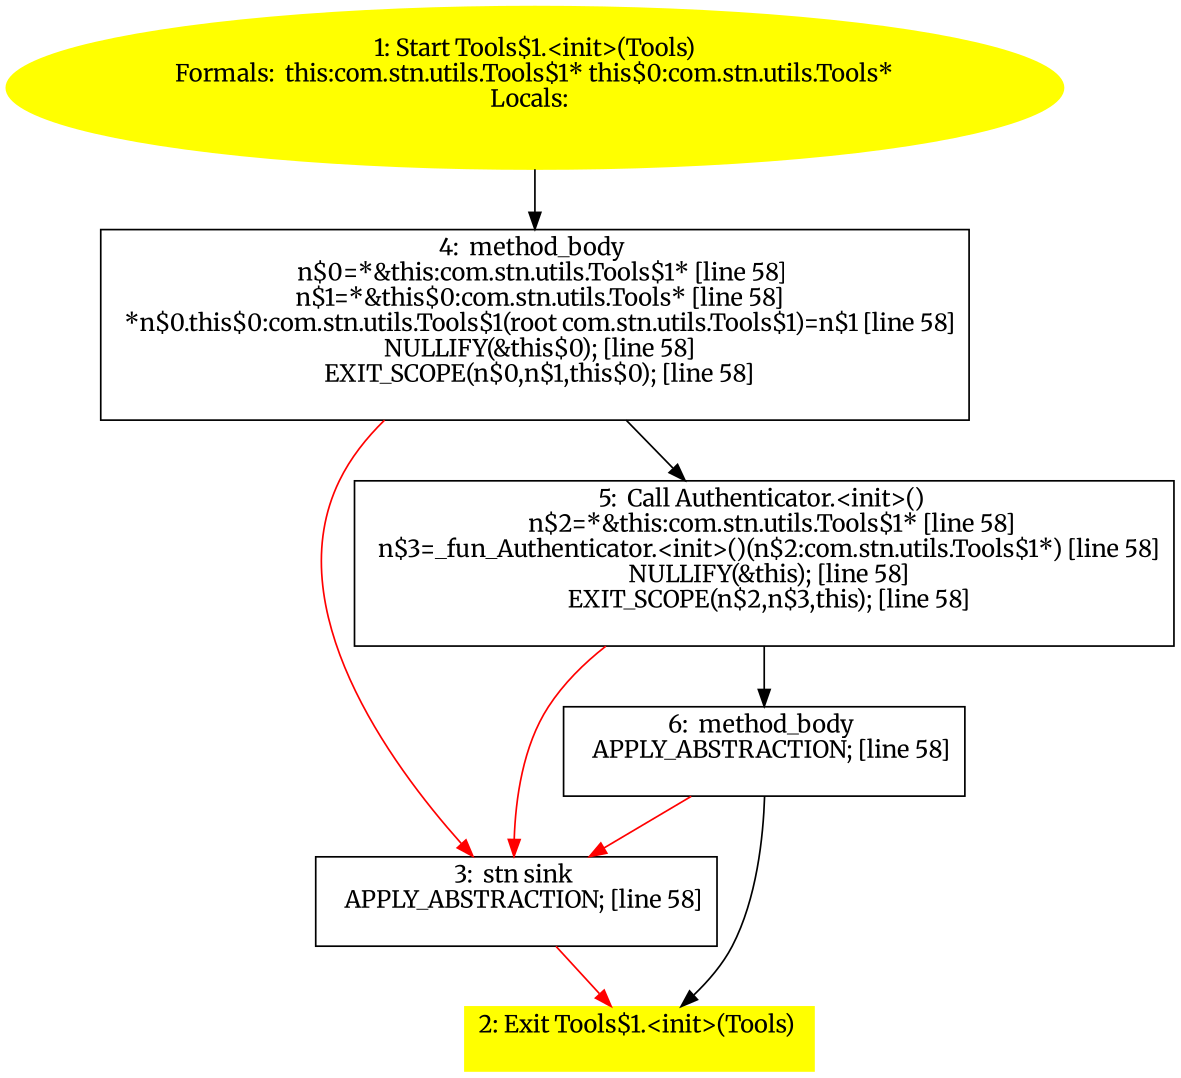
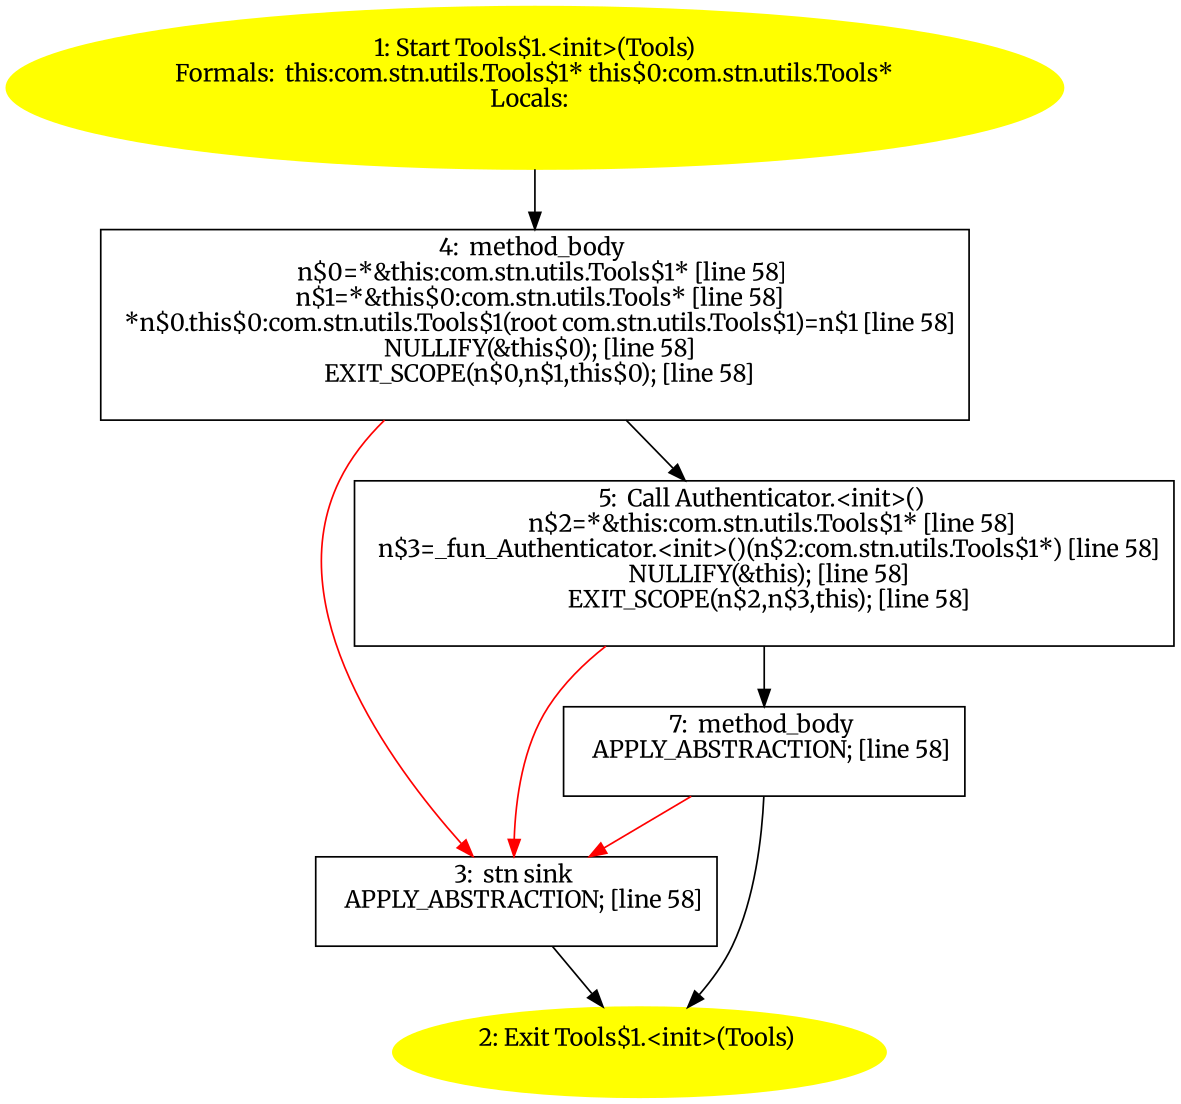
  digraph {
    fontname=Merriweather
    node [fontname=Merriweather shape=box]
    edge [fontname=Merriweather]
    n1 [color=yellow label="1: Start Tools$1.<init>(Tools)\nFormals:  this:com.stn.utils.Tools$1* this$0:com.stn.utils.Tools*\nLocals:  \n  " style=filled shape=""]
    n2 [label="4:  method_body \n   n$0=*&this:com.stn.utils.Tools$1* [line 58]\n  n$1=*&this$0:com.stn.utils.Tools* [line 58]\n  *n$0.this$0:com.stn.utils.Tools$1(root com.stn.utils.Tools$1)=n$1 [line 58]\n  NULLIFY(&this$0); [line 58]\n  EXIT_SCOPE(n$0,n$1,this$0); [line 58]\n "]
    n3 [label="3:  stn sink \n   APPLY_ABSTRACTION; [line 58]\n "]
    n4 [label="5:  Call Authenticator.<init>() \n   n$2=*&this:com.stn.utils.Tools$1* [line 58]\n  n$3=_fun_Authenticator.<init>()(n$2:com.stn.utils.Tools$1*) [line 58]\n  NULLIFY(&this); [line 58]\n  EXIT_SCOPE(n$2,n$3,this); [line 58]\n "]
-   n5 [color=yellow label="2: Exit Tools$1.<init>(Tools) \n  " style=filled]
-   n6 [label="6:  method_body \n   APPLY_ABSTRACTION; [line 58]\n "]
+   n5 [color=yellow label="2: Exit Tools$1.<init>(Tools) \n  " style=filled shape=""]
+   n6 [label="7:  method_body \n   APPLY_ABSTRACTION; [line 58]\n "]
    n1 -> n2
    n2 -> n3 [color=red]
    n2 -> n4
-   n3 -> n5 [color=red]
+   n3 -> n5
    n4 -> n3 [color=red]
    n4 -> n6
    n6 -> n3 [color=red]
    n6 -> n5
  }
